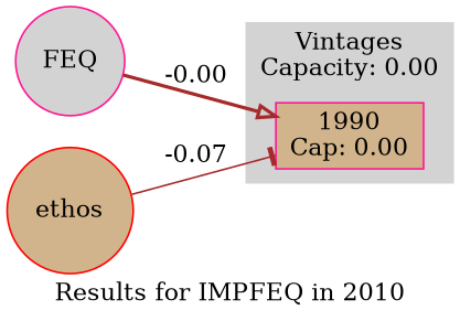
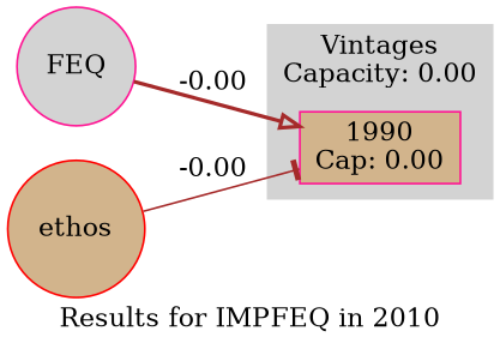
  strict digraph {
    compound=True
    concentrate=True
    label="Results for IMPFEQ in 2010"
    rankdir=LR
    splines=False
    node [color=deeppink fillcolor=tan fontcolor=black shape=circle style=filled]
    edge [color=brown]
    FEQ [fillcolor=lightgrey]
    ethos [color=red]
    n3 [label="1990\nCap: 0.00" shape=box fontcolor=""]
    subgraph sub_1 {
      FEQ
      ethos
    }
    subgraph cluster_2 {
      color=lightgrey
      label="Vintages\nCapacity: 0.00"
      style=filled
      n3
    }
    subgraph sub_3 {
      ethos
      n3
    }
    subgraph sub_4 {
      FEQ
      n3
    }
    FEQ -> n3 [arrowhead=onormal label=-0.00 style=bold]
-   ethos -> n3 [arrowhead=tee label=-0.07 style=solid]
+   ethos -> n3 [arrowhead=tee label=-0.00 style=solid]
  }
